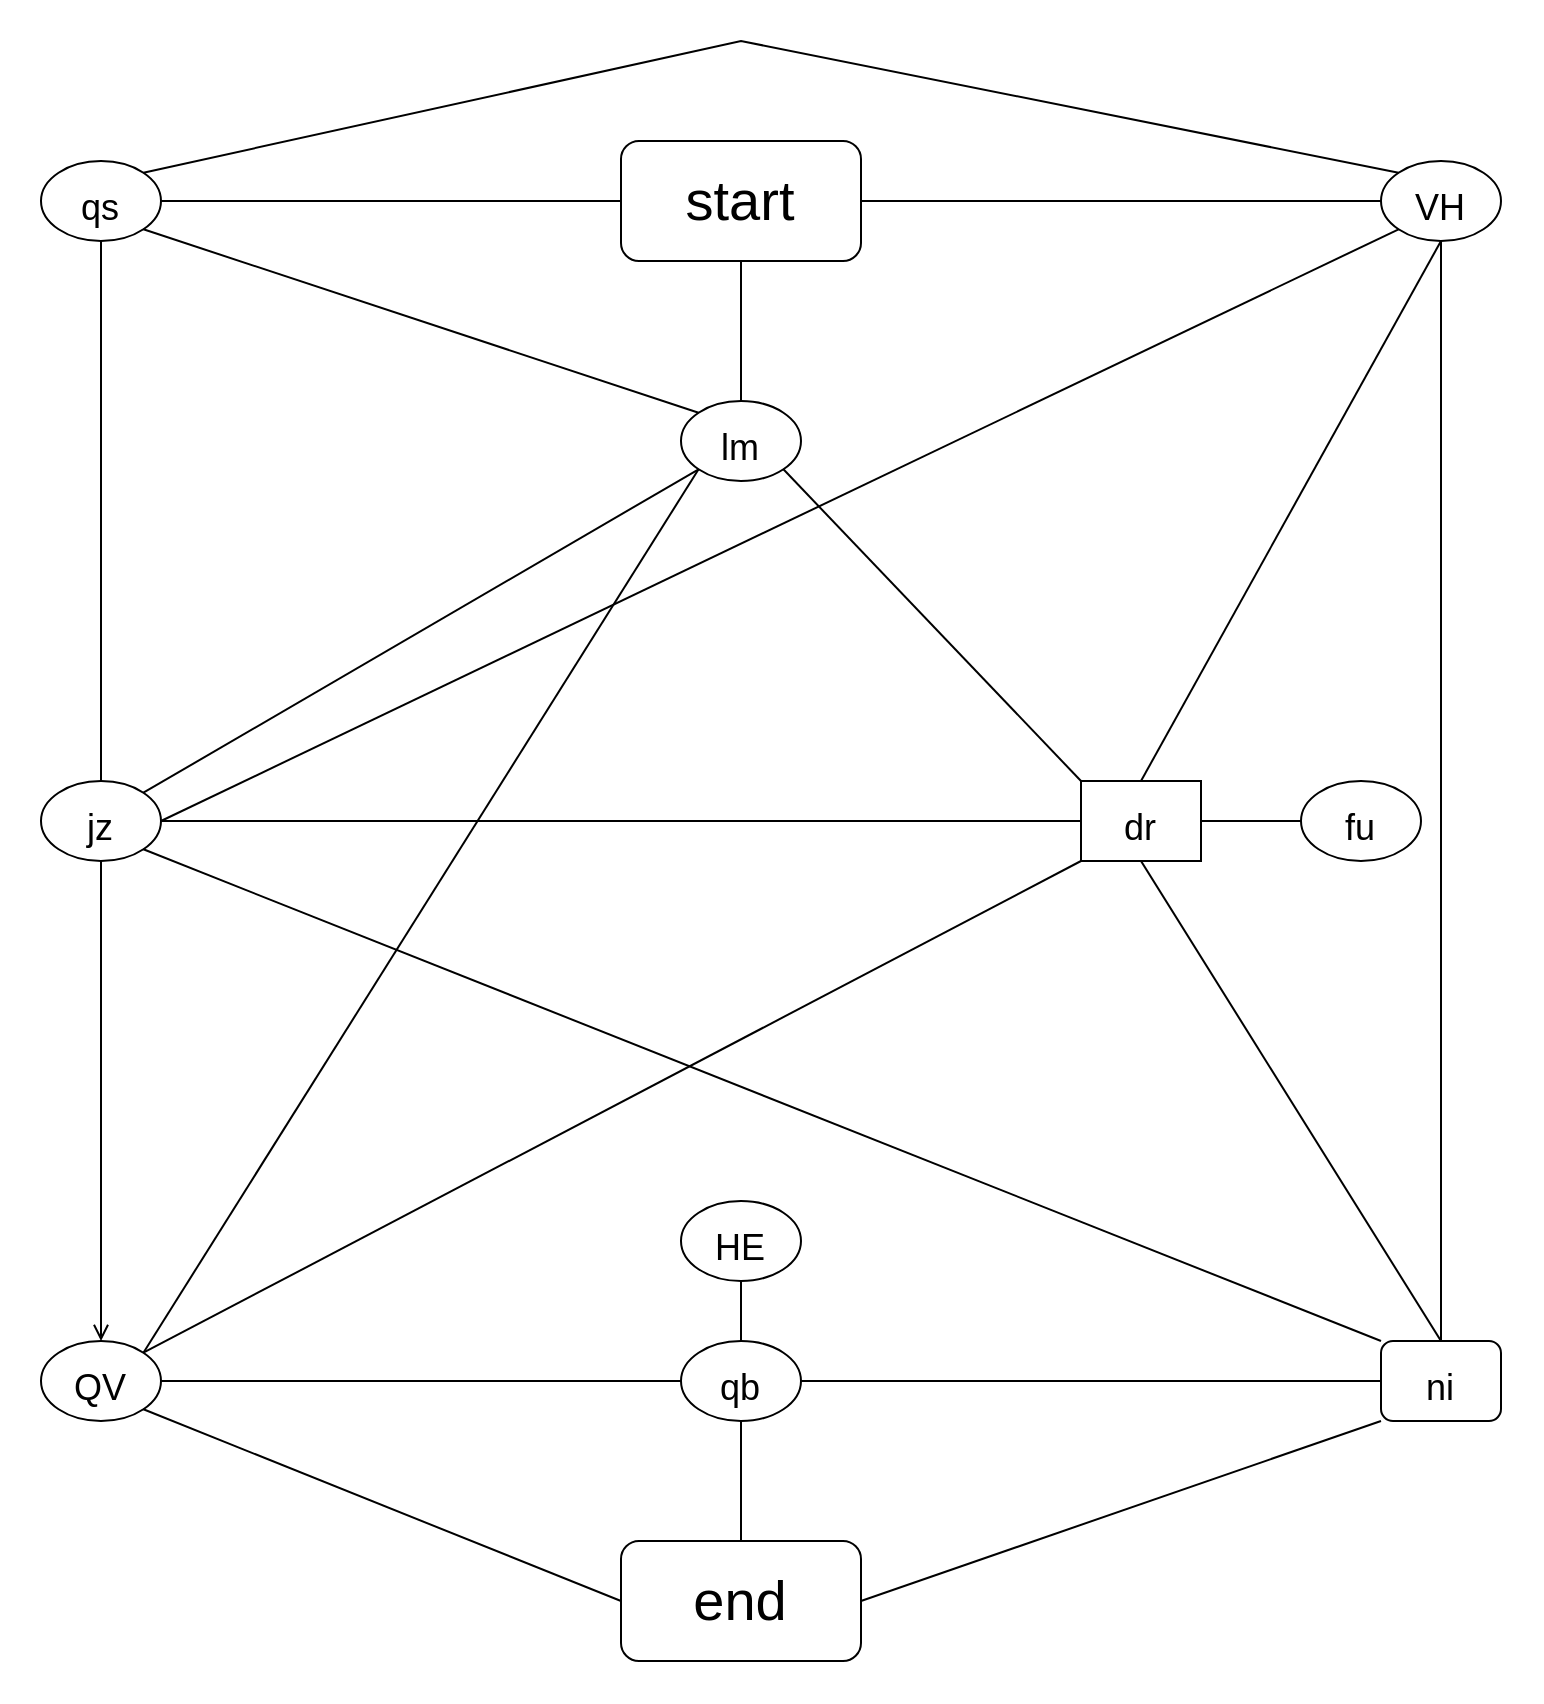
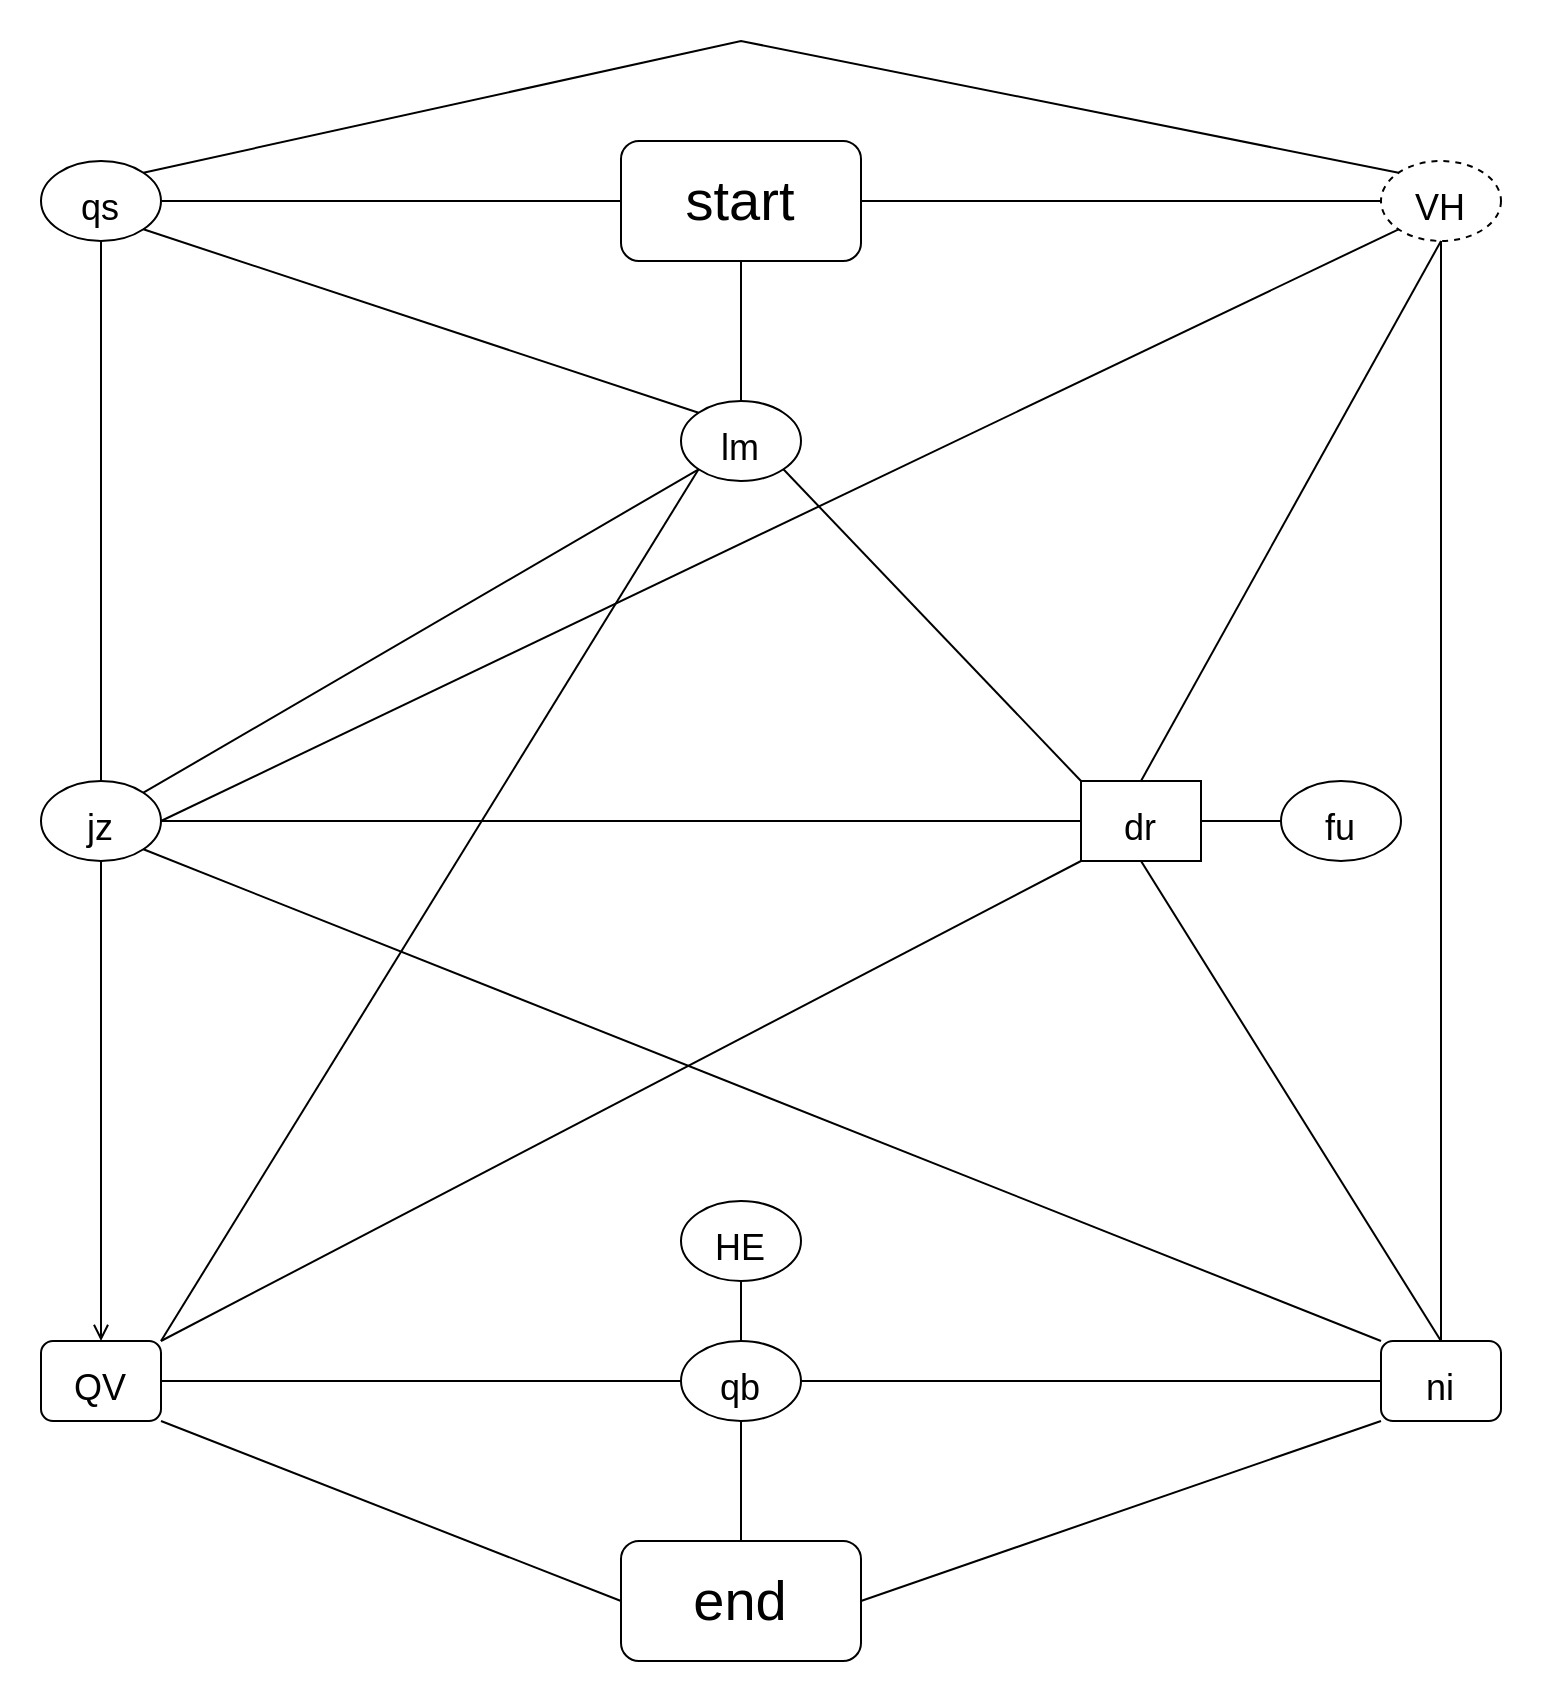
  <mxCell id="0" />
  <mxCell id="1" parent="0" />
  <mxCell id="2" value="&lt;font style=&quot;font-size: 28px&quot;&gt;start&lt;/font&gt;" style="rounded=1;whiteSpace=wrap;html=1;" vertex="1" parent="1"><mxGeometry x="310" y="70" width="120" height="60" as="geometry" /></mxCell>
  <mxCell id="3" value="end" style="rounded=1;whiteSpace=wrap;html=1;fontSize=28;" vertex="1" parent="1"><mxGeometry x="310" y="770" width="120" height="60" as="geometry" /></mxCell>
  <mxCell id="4" value="&lt;font style=&quot;font-size: 18px&quot;&gt;qs&lt;/font&gt;" style="ellipse;whiteSpace=wrap;html=1;fontSize=28;" vertex="1" parent="1"><mxGeometry x="20" y="80" width="60" height="40" as="geometry" /></mxCell>
  <mxCell id="5" value="&lt;font style=&quot;font-size: 18px&quot;&gt;lm&lt;br&gt;&lt;/font&gt;" style="ellipse;whiteSpace=wrap;html=1;fontSize=28;" vertex="1" parent="1"><mxGeometry x="340" y="200" width="60" height="40" as="geometry" /></mxCell>
- <mxCell id="6" value="&lt;font style=&quot;font-size: 18px&quot;&gt;VH&lt;/font&gt;" style="ellipse;whiteSpace=wrap;html=1;fontSize=28;" vertex="1" parent="1"><mxGeometry x="690" y="80" width="60" height="40" as="geometry" /></mxCell>
+ <mxCell id="6" value="&lt;font style=&quot;font-size: 18px&quot;&gt;VH&lt;/font&gt;" style="ellipse;whiteSpace=wrap;html=1;fontSize=28;dashed=1;" vertex="1" parent="1"><mxGeometry x="690" y="80" width="60" height="40" as="geometry" /></mxCell>
  <mxCell id="7" value="" style="endArrow=none;html=1;rounded=0;fontSize=18;entryX=0;entryY=0.5;entryDx=0;entryDy=0;exitX=1;exitY=0.5;exitDx=0;exitDy=0;" edge="1" parent="1" source="4" target="2"><mxGeometry width="50" height="50" relative="1" as="geometry"><mxPoint x="340" y="450" as="sourcePoint" /><mxPoint x="390" y="400" as="targetPoint" /></mxGeometry></mxCell>
  <mxCell id="8" value="" style="endArrow=none;html=1;rounded=0;fontSize=18;entryX=0.5;entryY=1;entryDx=0;entryDy=0;exitX=0.5;exitY=0;exitDx=0;exitDy=0;" edge="1" parent="1" source="5" target="2"><mxGeometry width="50" height="50" relative="1" as="geometry"><mxPoint x="340" y="450" as="sourcePoint" /><mxPoint x="390" y="400" as="targetPoint" /></mxGeometry></mxCell>
  <mxCell id="9" value="" style="endArrow=none;html=1;rounded=0;fontSize=18;entryX=0;entryY=0.5;entryDx=0;entryDy=0;exitX=1;exitY=0.5;exitDx=0;exitDy=0;" edge="1" parent="1" source="2" target="6"><mxGeometry width="50" height="50" relative="1" as="geometry"><mxPoint x="340" y="450" as="sourcePoint" /><mxPoint x="390" y="400" as="targetPoint" /></mxGeometry></mxCell>
- <mxCell id="10" value="&lt;font style=&quot;font-size: 18px&quot;&gt;QV&lt;/font&gt;" style="ellipse;whiteSpace=wrap;html=1;fontSize=28;" vertex="1" parent="1"><mxGeometry x="20" y="670" width="60" height="40" as="geometry" /></mxCell>
+ <mxCell id="10" value="&lt;font style=&quot;font-size: 18px&quot;&gt;QV&lt;/font&gt;" style="whiteSpace=wrap;html=1;fontSize=28;rounded=1;" vertex="1" parent="1"><mxGeometry x="20" y="670" width="60" height="40" as="geometry" /></mxCell>
  <mxCell id="11" value="&lt;font style=&quot;font-size: 18px&quot;&gt;qb&lt;/font&gt;" style="ellipse;whiteSpace=wrap;html=1;fontSize=28;" vertex="1" parent="1"><mxGeometry x="340" y="670" width="60" height="40" as="geometry" /></mxCell>
  <mxCell id="12" value="&lt;font style=&quot;font-size: 18px&quot;&gt;ni&lt;/font&gt;" style="whiteSpace=wrap;html=1;fontSize=28;rounded=1;" vertex="1" parent="1"><mxGeometry x="690" y="670" width="60" height="40" as="geometry" /></mxCell>
  <mxCell id="13" value="" style="endArrow=none;html=1;rounded=0;fontSize=18;exitX=1;exitY=1;exitDx=0;exitDy=0;entryX=0;entryY=0.5;entryDx=0;entryDy=0;" edge="1" parent="1" source="10" target="3"><mxGeometry width="50" height="50" relative="1" as="geometry"><mxPoint x="340" y="450" as="sourcePoint" /><mxPoint x="390" y="400" as="targetPoint" /></mxGeometry></mxCell>
  <mxCell id="14" value="" style="endArrow=none;html=1;rounded=0;fontSize=18;exitX=0.5;exitY=0;exitDx=0;exitDy=0;entryX=0.5;entryY=1;entryDx=0;entryDy=0;" edge="1" parent="1" source="3" target="11"><mxGeometry width="50" height="50" relative="1" as="geometry"><mxPoint x="340" y="450" as="sourcePoint" /><mxPoint x="330" y="720" as="targetPoint" /></mxGeometry></mxCell>
  <mxCell id="15" value="" style="endArrow=none;html=1;rounded=0;fontSize=18;exitX=1;exitY=0.5;exitDx=0;exitDy=0;entryX=0;entryY=1;entryDx=0;entryDy=0;" edge="1" parent="1" source="3" target="12"><mxGeometry width="50" height="50" relative="1" as="geometry"><mxPoint x="340" y="450" as="sourcePoint" /><mxPoint x="390" y="400" as="targetPoint" /></mxGeometry></mxCell>
  <mxCell id="16" value="&lt;font style=&quot;font-size: 18px&quot;&gt;jz&lt;/font&gt;" style="ellipse;whiteSpace=wrap;html=1;fontSize=28;" vertex="1" parent="1"><mxGeometry x="20" y="390" width="60" height="40" as="geometry" /></mxCell>
  <mxCell id="17" value="" style="endArrow=none;html=1;rounded=0;fontSize=18;entryX=0.5;entryY=1;entryDx=0;entryDy=0;exitX=0.5;exitY=0;exitDx=0;exitDy=0;" edge="1" parent="1" source="16" target="4"><mxGeometry width="50" height="50" relative="1" as="geometry"><mxPoint x="340" y="450" as="sourcePoint" /><mxPoint x="390" y="400" as="targetPoint" /></mxGeometry></mxCell>
  <mxCell id="18" value="" style="endArrow=none;html=1;rounded=0;fontSize=18;exitX=1;exitY=1;exitDx=0;exitDy=0;entryX=0;entryY=0;entryDx=0;entryDy=0;" edge="1" parent="1" source="4" target="5"><mxGeometry width="50" height="50" relative="1" as="geometry"><mxPoint x="340" y="450" as="sourcePoint" /><mxPoint x="320" y="200" as="targetPoint" /></mxGeometry></mxCell>
  <mxCell id="19" value="" style="endArrow=none;html=1;rounded=0;fontSize=18;exitX=1;exitY=0;exitDx=0;exitDy=0;entryX=0;entryY=0;entryDx=0;entryDy=0;" edge="1" parent="1" source="4" target="6"><mxGeometry width="50" height="50" relative="1" as="geometry"><mxPoint x="340" y="450" as="sourcePoint" /><mxPoint x="390" y="400" as="targetPoint" /><Array as="points"><mxPoint x="370" y="20" /></Array></mxGeometry></mxCell>
  <mxCell id="20" value="" style="endArrow=none;html=1;rounded=0;fontSize=18;exitX=1;exitY=0.5;exitDx=0;exitDy=0;entryX=0;entryY=1;entryDx=0;entryDy=0;" edge="1" parent="1" source="16" target="6"><mxGeometry width="50" height="50" relative="1" as="geometry"><mxPoint x="340" y="450" as="sourcePoint" /><mxPoint x="390" y="400" as="targetPoint" /></mxGeometry></mxCell>
  <mxCell id="21" value="" style="endArrow=none;html=1;rounded=0;fontSize=18;exitX=1;exitY=0;exitDx=0;exitDy=0;entryX=0;entryY=1;entryDx=0;entryDy=0;" edge="1" parent="1" source="16" target="5"><mxGeometry width="50" height="50" relative="1" as="geometry"><mxPoint x="340" y="450" as="sourcePoint" /><mxPoint x="390" y="400" as="targetPoint" /></mxGeometry></mxCell>
  <mxCell id="22" value="" style="endArrow=open;html=1;rounded=0;fontSize=18;exitX=0.5;exitY=1;exitDx=0;exitDy=0;entryX=0.5;entryY=0;entryDx=0;entryDy=0;" edge="1" parent="1" source="16" target="10"><mxGeometry width="50" height="50" relative="1" as="geometry"><mxPoint x="340" y="450" as="sourcePoint" /><mxPoint x="390" y="400" as="targetPoint" /></mxGeometry></mxCell>
  <mxCell id="23" value="&lt;font style=&quot;font-size: 18px&quot;&gt;dr&lt;/font&gt;" style="whiteSpace=wrap;html=1;fontSize=28;rounded=0;" vertex="1" parent="1"><mxGeometry x="540" y="390" width="60" height="40" as="geometry" /></mxCell>
  <mxCell id="24" value="" style="endArrow=none;html=1;rounded=0;fontSize=18;exitX=1;exitY=1;exitDx=0;exitDy=0;entryX=0;entryY=0;entryDx=0;entryDy=0;" edge="1" parent="1" source="16" target="12"><mxGeometry width="50" height="50" relative="1" as="geometry"><mxPoint x="340" y="450" as="sourcePoint" /><mxPoint x="390" y="400" as="targetPoint" /></mxGeometry></mxCell>
  <mxCell id="25" value="" style="endArrow=none;html=1;rounded=0;fontSize=18;exitX=1;exitY=0.5;exitDx=0;exitDy=0;entryX=0;entryY=0.5;entryDx=0;entryDy=0;" edge="1" parent="1" source="16" target="23"><mxGeometry width="50" height="50" relative="1" as="geometry"><mxPoint x="340" y="450" as="sourcePoint" /><mxPoint x="390" y="400" as="targetPoint" /><Array as="points" /></mxGeometry></mxCell>
  <mxCell id="26" value="" style="endArrow=none;html=1;rounded=0;fontSize=18;entryX=1;entryY=1;entryDx=0;entryDy=0;exitX=0;exitY=0;exitDx=0;exitDy=0;" edge="1" parent="1" source="23" target="5"><mxGeometry width="50" height="50" relative="1" as="geometry"><mxPoint x="340" y="450" as="sourcePoint" /><mxPoint x="390" y="400" as="targetPoint" /></mxGeometry></mxCell>
  <mxCell id="27" value="" style="endArrow=none;html=1;rounded=0;fontSize=18;entryX=0;entryY=1;entryDx=0;entryDy=0;exitX=1;exitY=0;exitDx=0;exitDy=0;" edge="1" parent="1" source="10" target="5"><mxGeometry width="50" height="50" relative="1" as="geometry"><mxPoint x="340" y="450" as="sourcePoint" /><mxPoint x="390" y="400" as="targetPoint" /></mxGeometry></mxCell>
  <mxCell id="28" value="" style="endArrow=none;html=1;rounded=0;fontSize=18;exitX=1;exitY=0.5;exitDx=0;exitDy=0;entryX=0;entryY=0.5;entryDx=0;entryDy=0;" edge="1" parent="1" source="10" target="11"><mxGeometry width="50" height="50" relative="1" as="geometry"><mxPoint x="340" y="450" as="sourcePoint" /><mxPoint x="390" y="400" as="targetPoint" /></mxGeometry></mxCell>
  <mxCell id="29" value="" style="endArrow=none;html=1;rounded=0;fontSize=18;entryX=0;entryY=0.5;entryDx=0;entryDy=0;exitX=1;exitY=0.5;exitDx=0;exitDy=0;" edge="1" parent="1" source="11" target="12"><mxGeometry width="50" height="50" relative="1" as="geometry"><mxPoint x="340" y="450" as="sourcePoint" /><mxPoint x="390" y="400" as="targetPoint" /></mxGeometry></mxCell>
  <mxCell id="30" value="&lt;font style=&quot;font-size: 18px&quot;&gt;HE&lt;/font&gt;" style="ellipse;whiteSpace=wrap;html=1;fontSize=28;" vertex="1" parent="1"><mxGeometry x="340" y="600" width="60" height="40" as="geometry" /></mxCell>
  <mxCell id="31" value="" style="endArrow=none;html=1;rounded=0;fontSize=18;entryX=0.5;entryY=1;entryDx=0;entryDy=0;exitX=0.5;exitY=0;exitDx=0;exitDy=0;" edge="1" parent="1" source="11" target="30"><mxGeometry width="50" height="50" relative="1" as="geometry"><mxPoint x="340" y="450" as="sourcePoint" /><mxPoint x="390" y="400" as="targetPoint" /></mxGeometry></mxCell>
  <mxCell id="32" value="" style="endArrow=none;html=1;rounded=0;fontSize=18;entryX=0;entryY=1;entryDx=0;entryDy=0;exitX=1;exitY=0;exitDx=0;exitDy=0;" edge="1" parent="1" source="10" target="23"><mxGeometry width="50" height="50" relative="1" as="geometry"><mxPoint x="340" y="450" as="sourcePoint" /><mxPoint x="390" y="400" as="targetPoint" /></mxGeometry></mxCell>
- <mxCell id="33" value="&lt;font style=&quot;font-size: 18px&quot;&gt;fu&lt;/font&gt;" style="ellipse;whiteSpace=wrap;html=1;fontSize=28;" vertex="1" parent="1"><mxGeometry x="650" y="390" width="60" height="40" as="geometry" /></mxCell>
+ <mxCell id="33" value="&lt;font style=&quot;font-size: 18px&quot;&gt;fu&lt;/font&gt;" style="ellipse;whiteSpace=wrap;html=1;fontSize=28;" vertex="1" parent="1"><mxGeometry x="640" y="390" width="60" height="40" as="geometry" /></mxCell>
  <mxCell id="34" value="" style="endArrow=none;html=1;rounded=0;fontSize=18;entryX=1;entryY=0.5;entryDx=0;entryDy=0;exitX=0;exitY=0.5;exitDx=0;exitDy=0;" edge="1" parent="1" source="33" target="23"><mxGeometry width="50" height="50" relative="1" as="geometry"><mxPoint x="340" y="450" as="sourcePoint" /><mxPoint x="390" y="400" as="targetPoint" /></mxGeometry></mxCell>
  <mxCell id="35" value="" style="endArrow=none;html=1;rounded=0;fontSize=18;entryX=0.5;entryY=1;entryDx=0;entryDy=0;exitX=0.5;exitY=0;exitDx=0;exitDy=0;" edge="1" parent="1" source="12" target="23"><mxGeometry width="50" height="50" relative="1" as="geometry"><mxPoint x="340" y="450" as="sourcePoint" /><mxPoint x="390" y="400" as="targetPoint" /><Array as="points" /></mxGeometry></mxCell>
  <mxCell id="36" value="" style="endArrow=none;html=1;rounded=0;fontSize=18;entryX=0.5;entryY=1;entryDx=0;entryDy=0;exitX=0.5;exitY=0;exitDx=0;exitDy=0;" edge="1" parent="1" source="23" target="6"><mxGeometry width="50" height="50" relative="1" as="geometry"><mxPoint x="340" y="450" as="sourcePoint" /><mxPoint x="390" y="400" as="targetPoint" /></mxGeometry></mxCell>
  <mxCell id="37" value="" style="endArrow=none;html=1;rounded=0;fontSize=18;entryX=0.5;entryY=1;entryDx=0;entryDy=0;exitX=0.5;exitY=0;exitDx=0;exitDy=0;" edge="1" parent="1" source="12" target="6"><mxGeometry width="50" height="50" relative="1" as="geometry"><mxPoint x="340" y="450" as="sourcePoint" /><mxPoint x="390" y="400" as="targetPoint" /><Array as="points" /></mxGeometry></mxCell>
